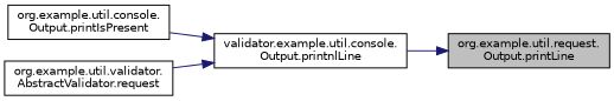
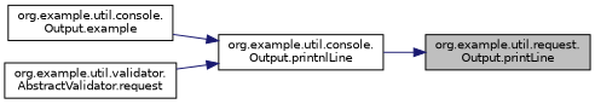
  digraph {
    rankdir=RL
    node [color=black fillcolor=white fontname=Helvetica fontsize=10 shape=record style=filled]
    edge [color=midnightblue dir=back fontname=Helvetica fontsize=10 labelfontname=Helvetica labelfontsize=10 style=solid]
    n1 [fillcolor=grey75 fontcolor=black height=0.2 label="org.example.util.request.\lOutput.printLine" width=0.4]
-   n2 [height=0.2 label="validator.example.util.console.\lOutput.printnlLine" width=0.4]
-   n3 [height=0.2 label="org.example.util.console.\lOutput.printIsPresent" width=0.4]
+   n2 [height=0.2 label="org.example.util.console.\lOutput.printnlLine" width=0.4]
+   n3 [height=0.2 label="org.example.util.console.\lOutput.example" width=0.4]
    n4 [height=0.2 label="org.example.util.validator.\lAbstractValidator.request" width=0.4]
    n1 -> n2
    n2 -> n3
    n2 -> n4
  }
